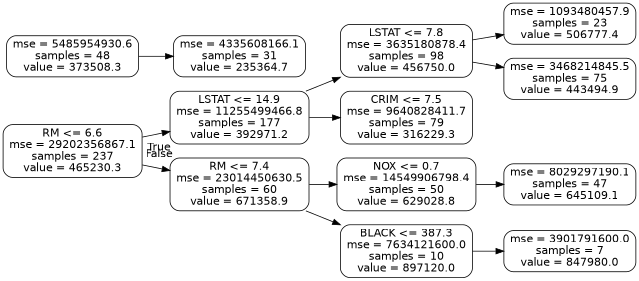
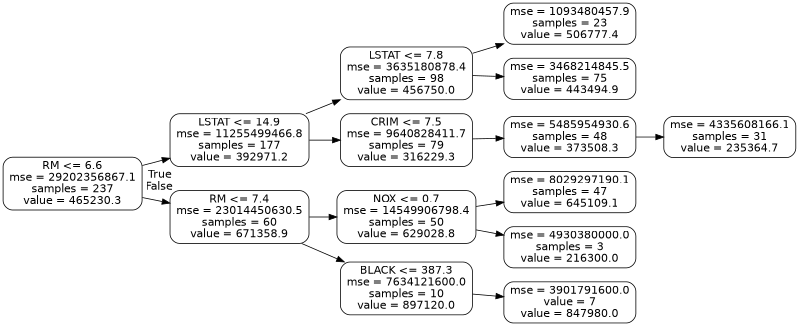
  digraph {
    rankdir=LR
    node [color=black fontname=helvetica shape=box style=rounded]
    edge [fontname=helvetica]
    n1 [label="RM <= 6.6\nmse = 29202356867.1\nsamples = 237\nvalue = 465230.3"]
    n2 [label="LSTAT <= 14.9\nmse = 11255499466.8\nsamples = 177\nvalue = 392971.2"]
    n3 [label="RM <= 7.4\nmse = 23014450630.5\nsamples = 60\nvalue = 671358.9"]
    n4 [label="LSTAT <= 7.8\nmse = 3635180878.4\nsamples = 98\nvalue = 456750.0"]
    n5 [label="CRIM <= 7.5\nmse = 9640828411.7\nsamples = 79\nvalue = 316229.3"]
    n6 [label="NOX <= 0.7\nmse = 14549906798.4\nsamples = 50\nvalue = 629028.8"]
    n7 [label="BLACK <= 387.3\nmse = 7634121600.0\nsamples = 10\nvalue = 897120.0"]
    n8 [label="mse = 1093480457.9\nsamples = 23\nvalue = 506777.4"]
    n9 [label="mse = 3468214845.5\nsamples = 75\nvalue = 443494.9"]
    n10 [label="mse = 5485954930.6\nsamples = 48\nvalue = 373508.3"]
    n11 [label="mse = 4335608166.1\nsamples = 31\nvalue = 235364.7"]
    n12 [label="mse = 8029297190.1\nsamples = 47\nvalue = 645109.1"]
-   n14 [label="mse = 3901791600.0\nsamples = 7\nvalue = 847980.0"]
+   n13 [label="mse = 4930380000.0\nsamples = 3\nvalue = 216300.0"]
+   n14 [label="mse = 3901791600.0\nvalue = 7\nvalue = 847980.0"]
    n1 -> n2 [headlabel=True labelangle=45 labeldistance=2.5]
    n1 -> n3 [headlabel=False labelangle=-45 labeldistance=2.5]
    n2 -> n4
    n2 -> n5
    n3 -> n6
    n3 -> n7
    n4 -> n8
    n4 -> n9
+   n5 -> n10
    n6 -> n12
+   n6 -> n13
    n7 -> n14
    n10 -> n11
  }
